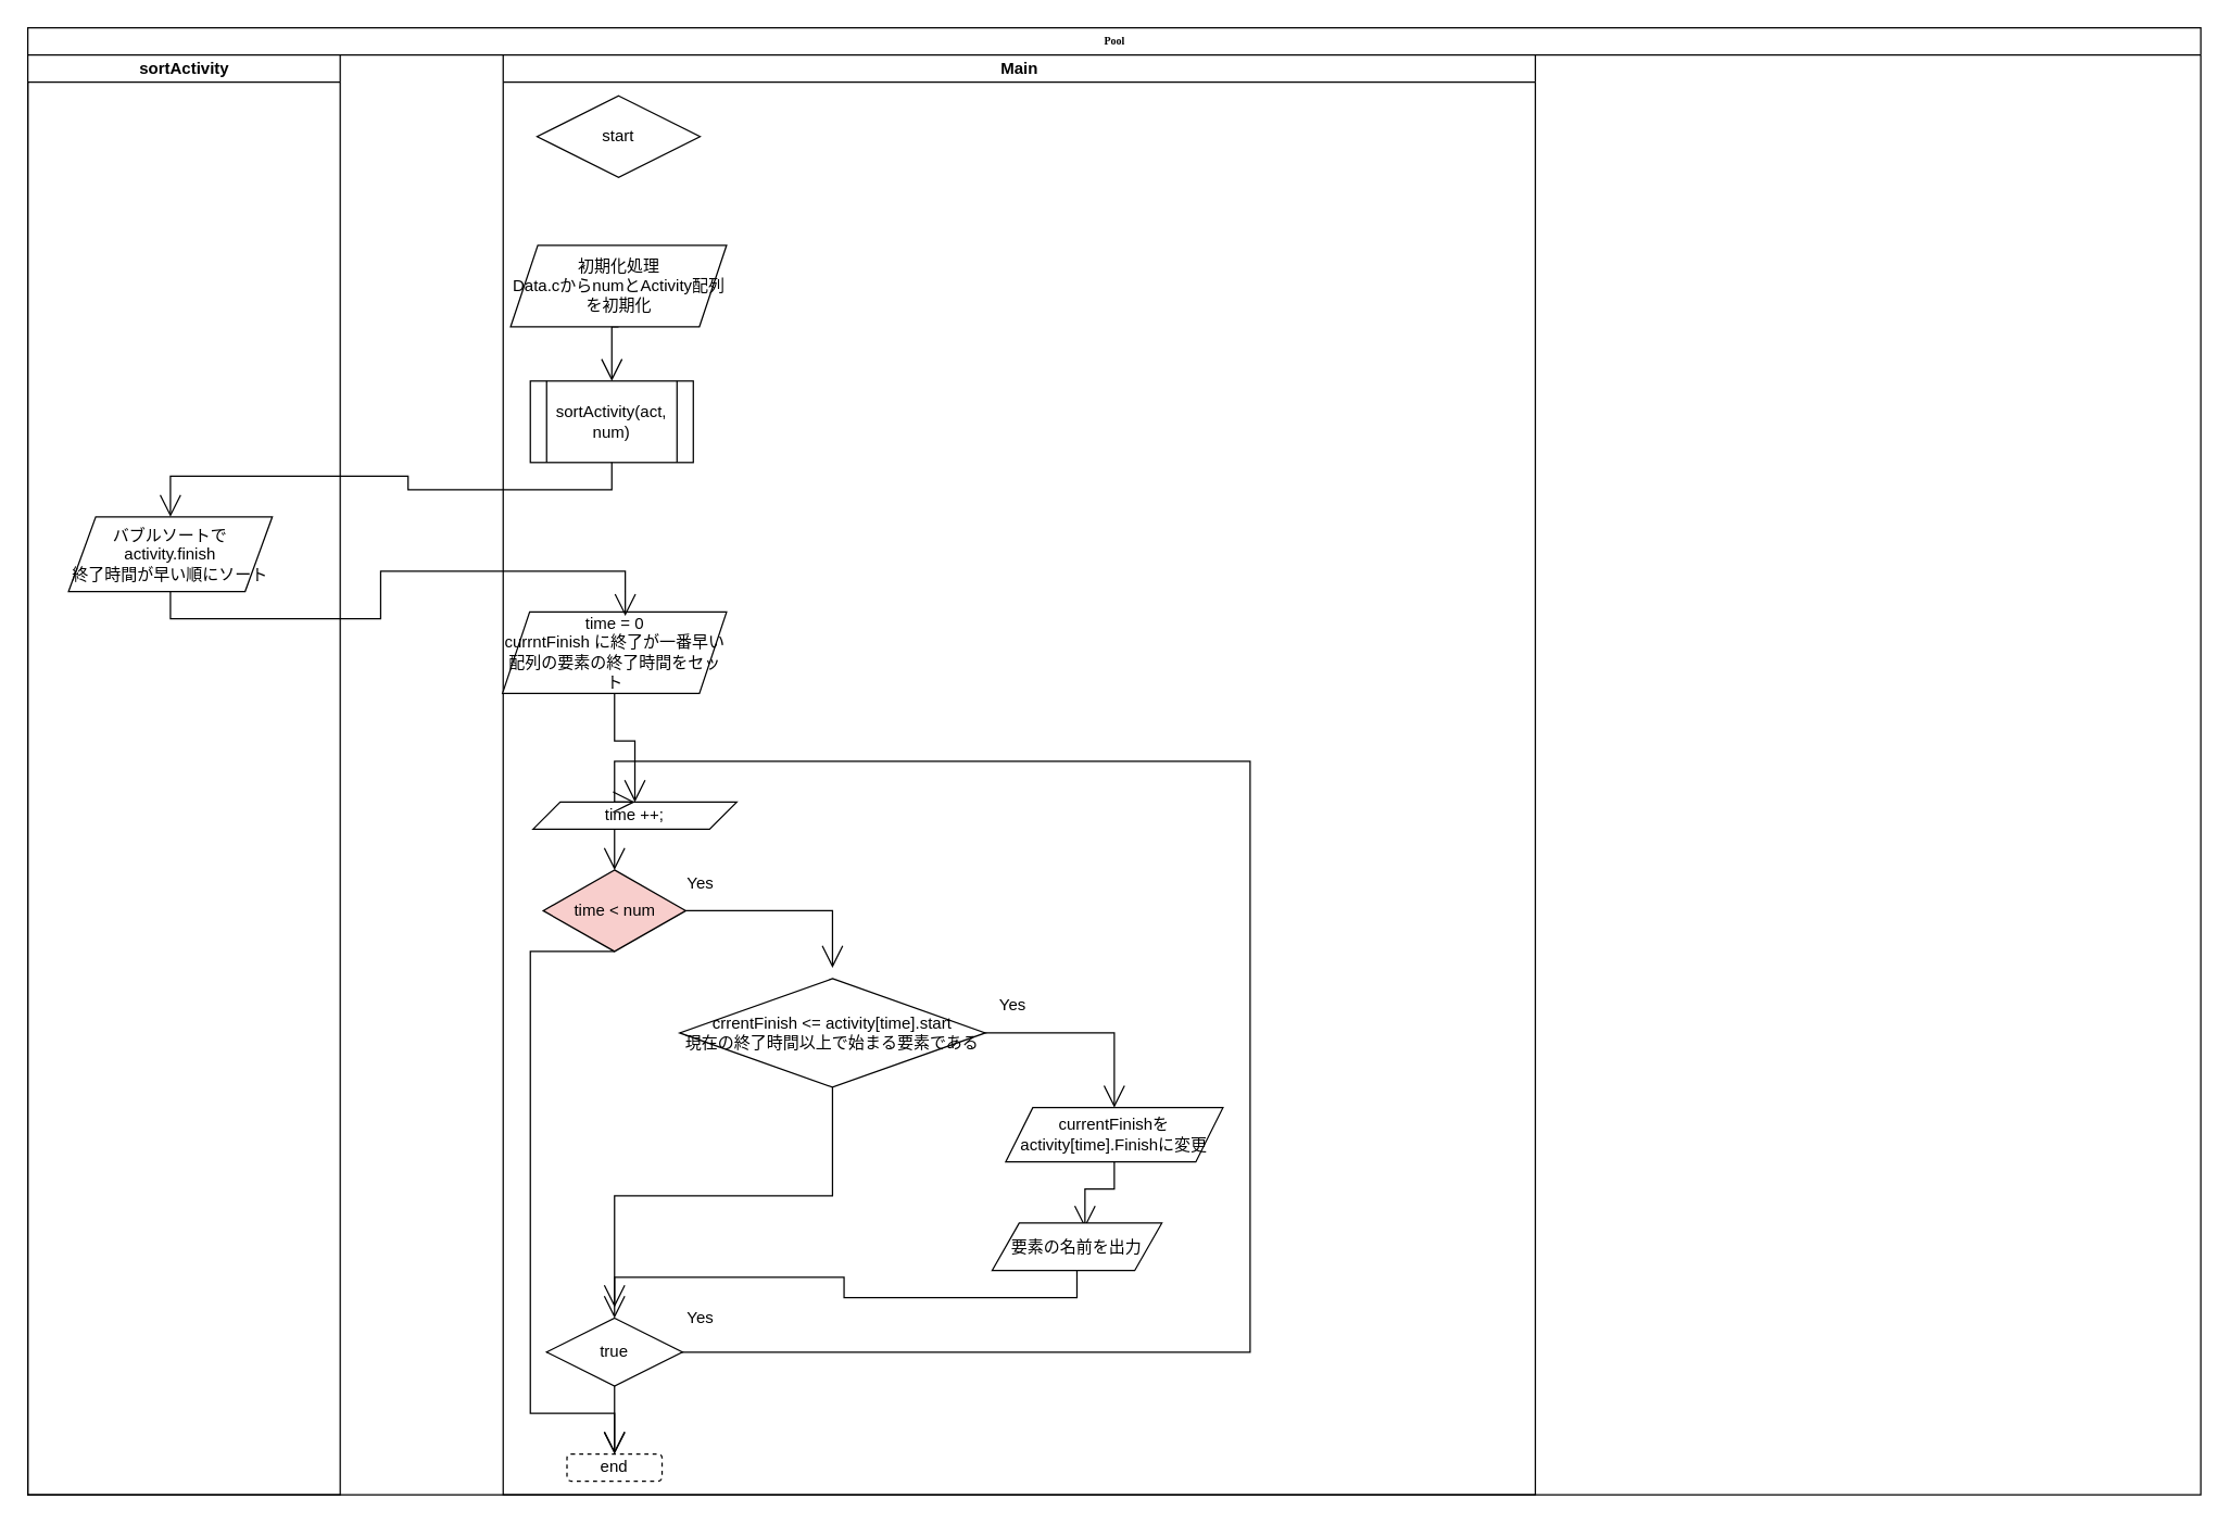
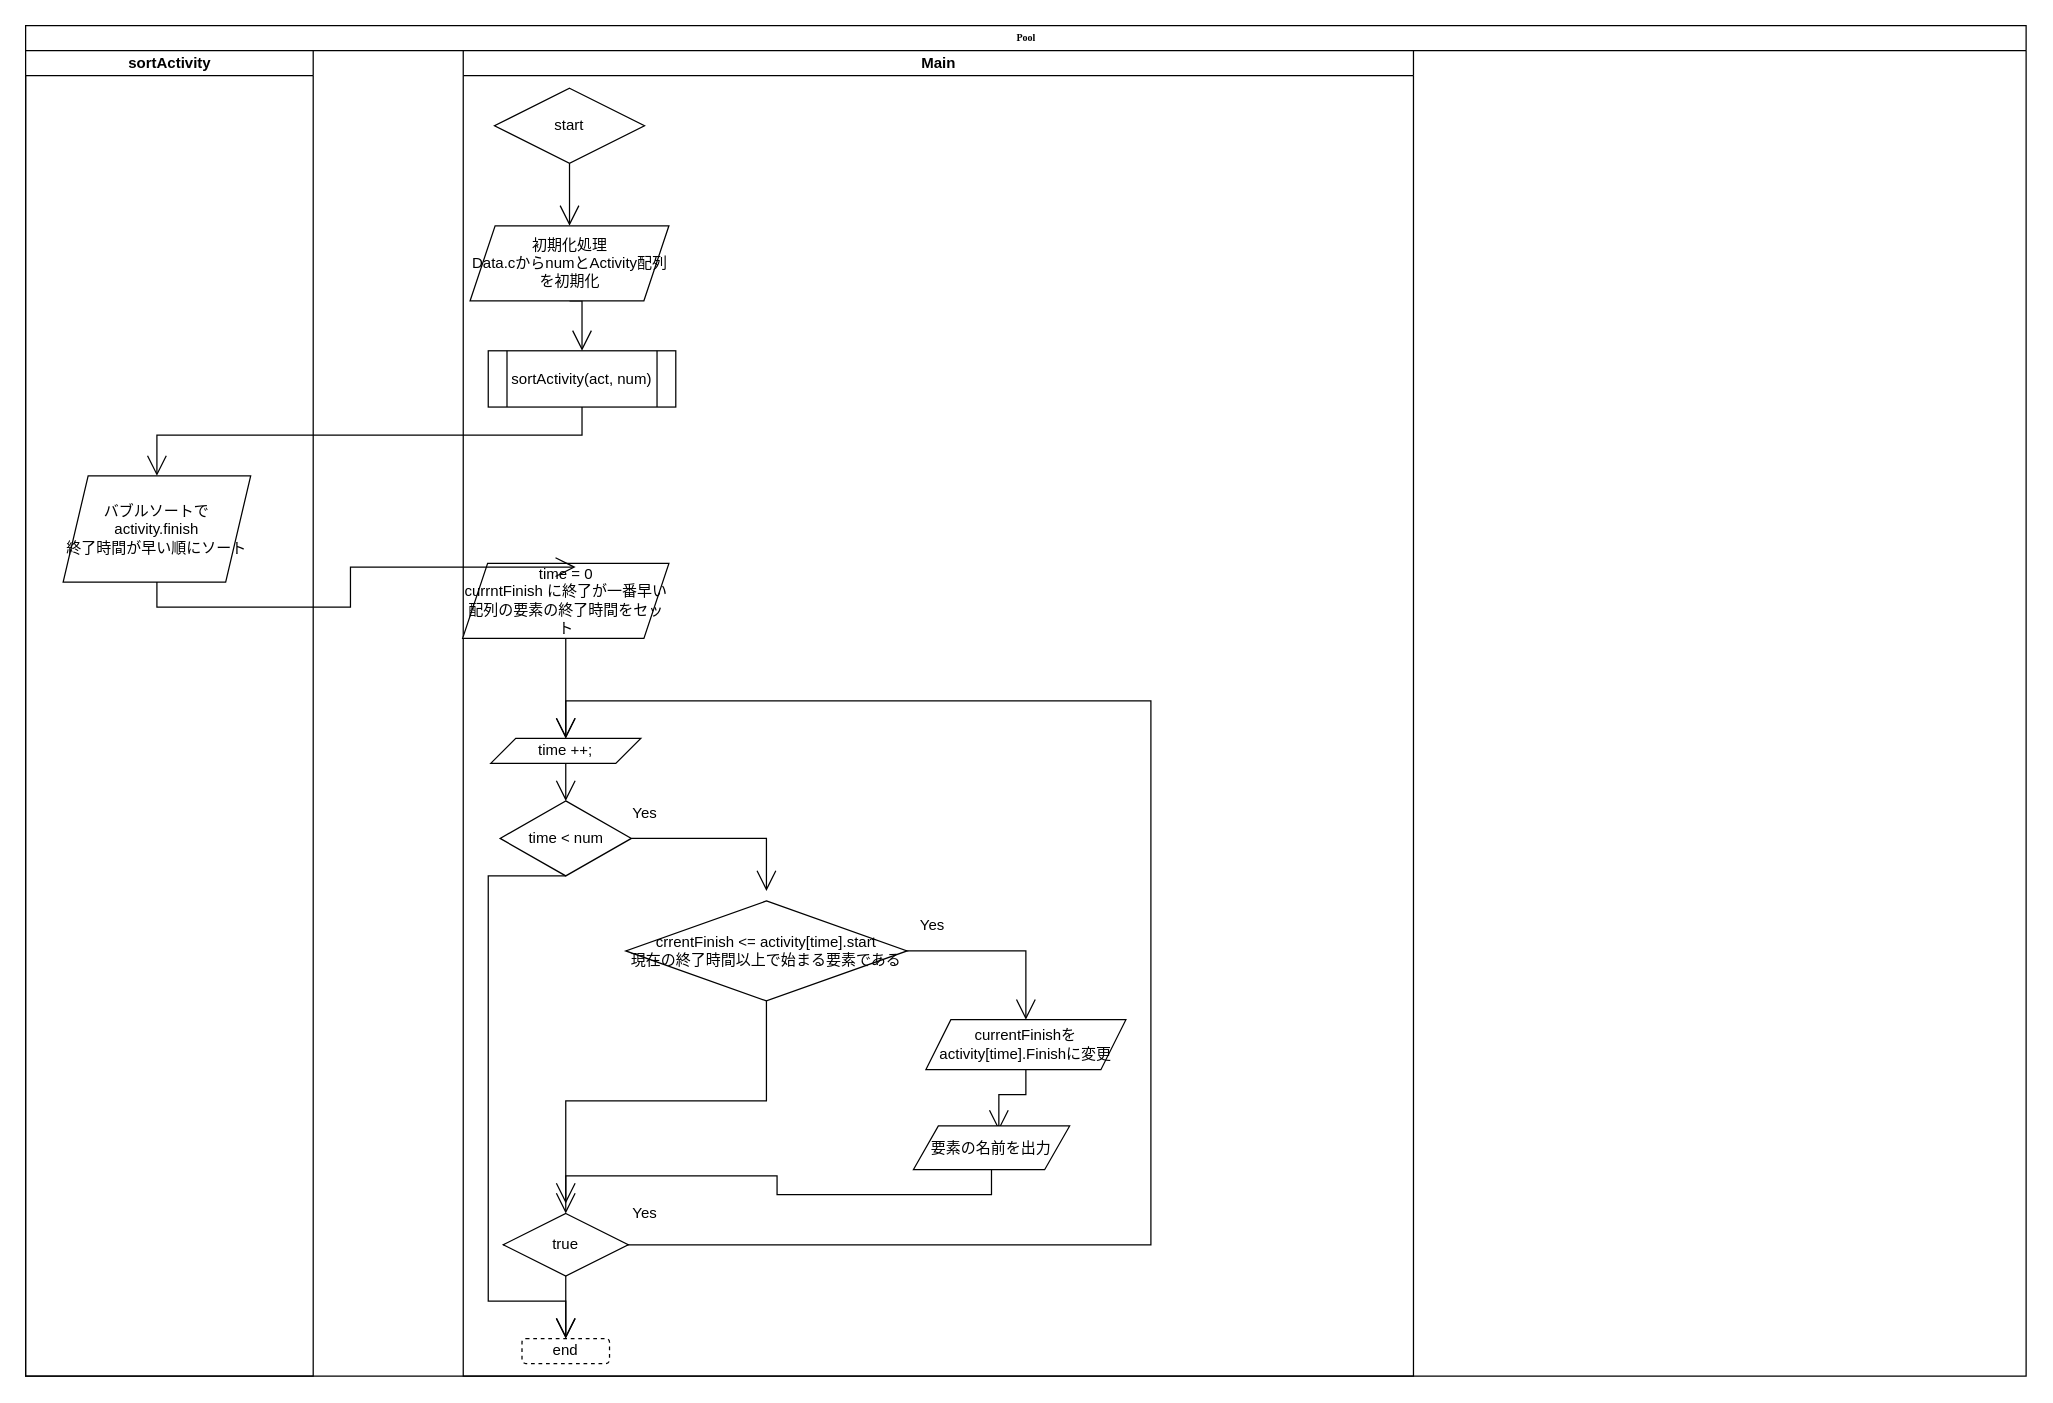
  <mxCell id="0" />
  <mxCell id="1" parent="0" />
  <mxCell id="2" value="Pool" style="swimlane;html=1;childLayout=stackLayout;startSize=20;rounded=0;shadow=0;labelBackgroundColor=none;strokeWidth=1;fontFamily=Verdana;fontSize=8;align=center;" parent="1" vertex="1"><mxGeometry x="20" y="20" width="1600" height="1080" as="geometry" /></mxCell>
  <mxCell id="3" value="sortActivity" style="swimlane;html=1;startSize=20;" vertex="1" parent="2"><mxGeometry y="20" width="230" height="1060" as="geometry" /></mxCell>
- <mxCell id="4" value="バブルソートで&lt;br&gt;activity.finish&lt;br&gt;終了時間が早い順にソート" style="shape=parallelogram;perimeter=parallelogramPerimeter;whiteSpace=wrap;html=1;fixedSize=1;hachureGap=4;" vertex="1" parent="3"><mxGeometry x="30" y="340" width="150" height="55" as="geometry" /></mxCell>
+ <mxCell id="4" value="バブルソートで&lt;br&gt;activity.finish&lt;br&gt;終了時間が早い順にソート" style="shape=parallelogram;perimeter=parallelogramPerimeter;whiteSpace=wrap;html=1;fixedSize=1;hachureGap=4;" vertex="1" parent="3"><mxGeometry x="30" y="340" width="150" height="85" as="geometry" /></mxCell>
  <mxCell id="5" style="text;html=1;align=center;verticalAlign=middle;resizable=0;points=[];autosize=1;strokeColor=none;fillColor=none;hachureGap=4;" vertex="1" parent="2"><mxGeometry x="230" y="20" width="40" height="1060" as="geometry" /></mxCell>
  <mxCell id="6" style="text;html=1;align=center;verticalAlign=middle;resizable=0;points=[];autosize=1;strokeColor=none;fillColor=none;hachureGap=4;" vertex="1" parent="2"><mxGeometry x="270" y="20" width="40" height="1060" as="geometry" /></mxCell>
  <mxCell id="7" style="text;html=1;align=center;verticalAlign=middle;resizable=0;points=[];autosize=1;strokeColor=none;fillColor=none;hachureGap=4;" vertex="1" parent="2"><mxGeometry x="310" y="20" width="40" height="1060" as="geometry" /></mxCell>
  <mxCell id="8" value="Main" style="swimlane;html=1;startSize=20;" parent="2" vertex="1"><mxGeometry x="350" y="20" width="760" height="1060" as="geometry" /></mxCell>
- <mxCell id="9" value="&lt;span&gt;sortActivity(act, num)&lt;/span&gt;" style="shape=process;whiteSpace=wrap;html=1;backgroundOutline=1;hachureGap=4;" vertex="1" parent="8"><mxGeometry x="20" y="240" width="120" height="60" as="geometry" /></mxCell>
+ <mxCell id="9" value="&lt;span&gt;sortActivity(act, num)&lt;/span&gt;" style="shape=process;whiteSpace=wrap;html=1;backgroundOutline=1;hachureGap=4;" vertex="1" parent="8"><mxGeometry x="20" y="240" width="150" height="45" as="geometry" /></mxCell>
  <mxCell id="10" style="edgeStyle=orthogonalEdgeStyle;rounded=0;orthogonalLoop=1;jettySize=auto;html=1;exitX=0.5;exitY=1;exitDx=0;exitDy=0;entryX=0.5;entryY=0;entryDx=0;entryDy=0;endArrow=open;startSize=14;endSize=14;sourcePerimeterSpacing=8;targetPerimeterSpacing=8;" edge="1" parent="8" source="11" target="9"><mxGeometry relative="1" as="geometry" /></mxCell>
  <mxCell id="11" value="初期化処理&lt;br&gt;Data.cからnumとActivity配列を初期化" style="shape=parallelogram;perimeter=parallelogramPerimeter;whiteSpace=wrap;html=1;fixedSize=1;hachureGap=4;" vertex="1" parent="8"><mxGeometry x="5.5" y="140" width="159" height="60" as="geometry" /></mxCell>
  <mxCell id="12" style="edgeStyle=orthogonalEdgeStyle;rounded=0;orthogonalLoop=1;jettySize=auto;html=1;exitX=0.5;exitY=1;exitDx=0;exitDy=0;entryX=0.5;entryY=0;entryDx=0;entryDy=0;endArrow=open;startSize=14;endSize=14;sourcePerimeterSpacing=8;targetPerimeterSpacing=8;" edge="1" parent="8" source="13" target="18"><mxGeometry relative="1" as="geometry" /></mxCell>
  <mxCell id="13" value="time = 0&lt;br&gt;currntFinish に終了が一番早い配列の要素の終了時間をセット" style="shape=parallelogram;perimeter=parallelogramPerimeter;whiteSpace=wrap;html=1;fixedSize=1;hachureGap=4;" vertex="1" parent="8"><mxGeometry x="-0.5" y="410" width="165" height="60" as="geometry" /></mxCell>
  <mxCell id="14" style="edgeStyle=orthogonalEdgeStyle;rounded=0;orthogonalLoop=1;jettySize=auto;html=1;exitX=1;exitY=0.5;exitDx=0;exitDy=0;endArrow=open;startSize=14;endSize=14;sourcePerimeterSpacing=8;targetPerimeterSpacing=8;" edge="1" parent="8" source="16" target="26"><mxGeometry relative="1" as="geometry" /></mxCell>
  <mxCell id="15" style="edgeStyle=orthogonalEdgeStyle;rounded=0;orthogonalLoop=1;jettySize=auto;html=1;exitX=0.5;exitY=1;exitDx=0;exitDy=0;entryX=0.5;entryY=0;entryDx=0;entryDy=0;endArrow=open;startSize=14;endSize=14;sourcePerimeterSpacing=8;targetPerimeterSpacing=8;" edge="1" parent="8" source="16" target="30"><mxGeometry relative="1" as="geometry"><Array as="points"><mxPoint x="20" y="660" /><mxPoint x="20" y="1000" /><mxPoint x="82" y="1000" /></Array></mxGeometry></mxCell>
- <mxCell id="16" value="time &amp;lt; num" style="rhombus;whiteSpace=wrap;html=1;hachureGap=4;fillColor=#f8cecc;" vertex="1" parent="8"><mxGeometry x="29.5" y="600" width="105" height="60" as="geometry" /></mxCell>
+ <mxCell id="16" value="time &amp;lt; num" style="rhombus;whiteSpace=wrap;html=1;hachureGap=4;" vertex="1" parent="8"><mxGeometry x="29.5" y="600" width="105" height="60" as="geometry" /></mxCell>
  <mxCell id="17" style="edgeStyle=orthogonalEdgeStyle;rounded=0;orthogonalLoop=1;jettySize=auto;html=1;exitX=0.5;exitY=1;exitDx=0;exitDy=0;entryX=0.5;entryY=0;entryDx=0;entryDy=0;endArrow=open;startSize=14;endSize=14;sourcePerimeterSpacing=8;targetPerimeterSpacing=8;" edge="1" parent="8" source="18" target="16"><mxGeometry relative="1" as="geometry" /></mxCell>
- <mxCell id="18" value="time ++;" style="shape=parallelogram;perimeter=parallelogramPerimeter;whiteSpace=wrap;html=1;fixedSize=1;hachureGap=4;" vertex="1" parent="8"><mxGeometry x="22" y="550" width="150" height="20" as="geometry" /></mxCell>
+ <mxCell id="18" value="time ++;" style="shape=parallelogram;perimeter=parallelogramPerimeter;whiteSpace=wrap;html=1;fixedSize=1;hachureGap=4;" vertex="1" parent="8"><mxGeometry x="22" y="550" width="120" height="20" as="geometry" /></mxCell>
  <mxCell id="19" style="edgeStyle=orthogonalEdgeStyle;rounded=0;orthogonalLoop=1;jettySize=auto;html=1;exitX=0;exitY=0.5;exitDx=0;exitDy=0;entryX=0.5;entryY=0;entryDx=0;entryDy=0;endArrow=open;startSize=14;endSize=14;sourcePerimeterSpacing=8;targetPerimeterSpacing=8;" edge="1" parent="8" source="21" target="18"><mxGeometry relative="1" as="geometry"><Array as="points"><mxPoint x="550" y="955" /><mxPoint x="550" y="520" /><mxPoint x="82" y="520" /></Array></mxGeometry></mxCell>
  <mxCell id="20" style="edgeStyle=orthogonalEdgeStyle;rounded=0;orthogonalLoop=1;jettySize=auto;html=1;exitX=0.5;exitY=1;exitDx=0;exitDy=0;entryX=0.5;entryY=0;entryDx=0;entryDy=0;endArrow=open;startSize=14;endSize=14;sourcePerimeterSpacing=8;targetPerimeterSpacing=8;" edge="1" parent="8" source="21" target="30"><mxGeometry relative="1" as="geometry" /></mxCell>
  <mxCell id="21" value="true" style="rhombus;whiteSpace=wrap;html=1;hachureGap=4;" vertex="1" parent="8"><mxGeometry x="32" y="930" width="100" height="50" as="geometry" /></mxCell>
  <mxCell id="22" style="edgeStyle=orthogonalEdgeStyle;rounded=0;orthogonalLoop=1;jettySize=auto;html=1;exitX=0.5;exitY=1;exitDx=0;exitDy=0;entryX=0.547;entryY=0.1;entryDx=0;entryDy=0;entryPerimeter=0;endArrow=open;startSize=14;endSize=14;sourcePerimeterSpacing=8;targetPerimeterSpacing=8;" edge="1" parent="8" source="23" target="28"><mxGeometry relative="1" as="geometry" /></mxCell>
  <mxCell id="23" value="currentFinishをactivity[time].Finishに変更" style="shape=parallelogram;perimeter=parallelogramPerimeter;whiteSpace=wrap;html=1;fixedSize=1;hachureGap=4;" vertex="1" parent="8"><mxGeometry x="370" y="775" width="160" height="40" as="geometry" /></mxCell>
  <mxCell id="24" style="edgeStyle=orthogonalEdgeStyle;rounded=0;orthogonalLoop=1;jettySize=auto;html=1;exitX=1;exitY=0.5;exitDx=0;exitDy=0;entryX=0.5;entryY=0;entryDx=0;entryDy=0;endArrow=open;startSize=14;endSize=14;sourcePerimeterSpacing=8;targetPerimeterSpacing=8;" edge="1" parent="8" source="26" target="23"><mxGeometry relative="1" as="geometry" /></mxCell>
  <mxCell id="25" style="edgeStyle=orthogonalEdgeStyle;rounded=0;orthogonalLoop=1;jettySize=auto;html=1;exitX=0.5;exitY=1;exitDx=0;exitDy=0;entryX=0.5;entryY=0;entryDx=0;entryDy=0;endArrow=open;startSize=14;endSize=14;sourcePerimeterSpacing=8;targetPerimeterSpacing=8;" edge="1" parent="8" source="26" target="21"><mxGeometry relative="1" as="geometry" /></mxCell>
  <mxCell id="26" value="crrentFinish &amp;lt;= activity[time].start&lt;br&gt;現在の終了時間以上で始まる要素である" style="rhombus;whiteSpace=wrap;html=1;hachureGap=4;" vertex="1" parent="8"><mxGeometry x="130" y="680" width="225" height="80" as="geometry" /></mxCell>
  <mxCell id="27" style="edgeStyle=orthogonalEdgeStyle;rounded=0;orthogonalLoop=1;jettySize=auto;html=1;exitX=0.5;exitY=1;exitDx=0;exitDy=0;endArrow=open;startSize=14;endSize=14;sourcePerimeterSpacing=8;targetPerimeterSpacing=8;" edge="1" parent="8" source="28" target="21"><mxGeometry relative="1" as="geometry" /></mxCell>
  <mxCell id="28" value="要素の名前を出力" style="shape=parallelogram;perimeter=parallelogramPerimeter;whiteSpace=wrap;html=1;fixedSize=1;hachureGap=4;" vertex="1" parent="8"><mxGeometry x="360" y="860" width="125" height="35" as="geometry" /></mxCell>
  <mxCell id="29" value="Yes" style="text;html=1;align=center;verticalAlign=middle;resizable=0;points=[];autosize=1;strokeColor=none;fillColor=none;hachureGap=4;" vertex="1" parent="8"><mxGeometry x="355" y="690" width="40" height="20" as="geometry" /></mxCell>
  <mxCell id="30" value="end" style="rounded=1;whiteSpace=wrap;html=1;hachureGap=4;dashed=1;" vertex="1" parent="8"><mxGeometry x="47" y="1030" width="70" height="20" as="geometry" /></mxCell>
  <mxCell id="31" value="start" style="rhombus;whiteSpace=wrap;html=1;hachureGap=4;" vertex="1" parent="8"><mxGeometry x="25" y="30" width="120" height="60" as="geometry" /></mxCell>
+ <mxCell id="32" style="edgeStyle=orthogonalEdgeStyle;rounded=0;orthogonalLoop=1;jettySize=auto;html=1;exitX=0.5;exitY=1;exitDx=0;exitDy=0;entryX=0.5;entryY=0;entryDx=0;entryDy=0;endArrow=open;startSize=14;endSize=14;sourcePerimeterSpacing=8;targetPerimeterSpacing=8;" edge="1" parent="8" source="31" target="11"><mxGeometry relative="1" as="geometry" /></mxCell>
  <mxCell id="33" value="Yes" style="text;html=1;align=center;verticalAlign=middle;resizable=0;points=[];autosize=1;strokeColor=none;fillColor=none;hachureGap=4;" vertex="1" parent="8"><mxGeometry x="124.5" y="600" width="40" height="20" as="geometry" /></mxCell>
  <mxCell id="34" value="Yes" style="text;html=1;align=center;verticalAlign=middle;resizable=0;points=[];autosize=1;strokeColor=none;fillColor=none;hachureGap=4;" vertex="1" parent="8"><mxGeometry x="124.5" y="920" width="40" height="20" as="geometry" /></mxCell>
  <mxCell id="35" style="edgeStyle=orthogonalEdgeStyle;rounded=0;orthogonalLoop=1;jettySize=auto;html=1;exitX=0.5;exitY=1;exitDx=0;exitDy=0;entryX=0.5;entryY=0;entryDx=0;entryDy=0;endArrow=open;startSize=14;endSize=14;sourcePerimeterSpacing=8;targetPerimeterSpacing=8;" edge="1" parent="2" source="9" target="4"><mxGeometry relative="1" as="geometry" /></mxCell>
  <mxCell id="36" style="edgeStyle=orthogonalEdgeStyle;rounded=0;orthogonalLoop=1;jettySize=auto;html=1;exitX=0.5;exitY=1;exitDx=0;exitDy=0;entryX=0.548;entryY=0.05;entryDx=0;entryDy=0;entryPerimeter=0;endArrow=open;startSize=14;endSize=14;sourcePerimeterSpacing=8;targetPerimeterSpacing=8;" edge="1" parent="2" source="4" target="13"><mxGeometry relative="1" as="geometry" /></mxCell>
